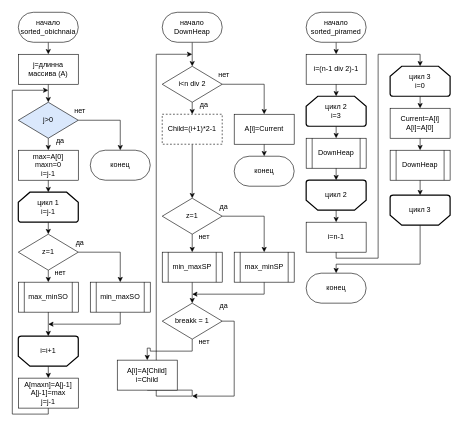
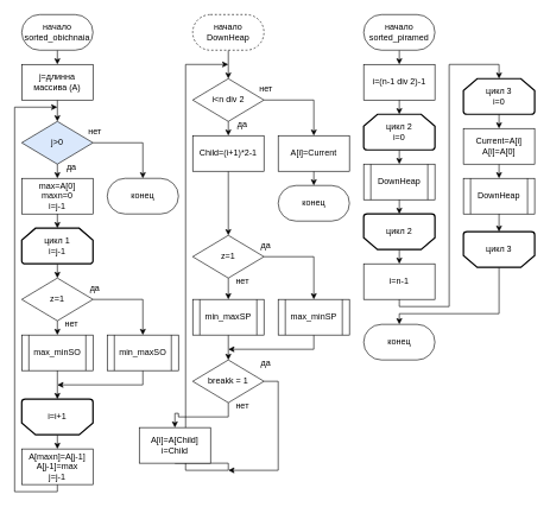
  <mxCell id="0" />
  <mxCell id="1" parent="0" />
  <mxCell id="2" style="edgeStyle=orthogonalEdgeStyle;rounded=0;orthogonalLoop=1;jettySize=auto;html=1;exitX=0.5;exitY=1;exitDx=0;exitDy=0;entryX=0.5;entryY=0;entryDx=0;entryDy=0;" edge="1" parent="1" source="3" target="5"><mxGeometry relative="1" as="geometry" /></mxCell>
  <mxCell id="3" value="начало&lt;br&gt;sorted_obichnaia" style="rounded=1;whiteSpace=wrap;html=1;arcSize=50;" vertex="1" parent="1"><mxGeometry x="30" y="20" width="100" height="50" as="geometry" /></mxCell>
  <mxCell id="4" style="edgeStyle=orthogonalEdgeStyle;rounded=0;orthogonalLoop=1;jettySize=auto;html=1;exitX=0.5;exitY=1;exitDx=0;exitDy=0;entryX=0.5;entryY=0;entryDx=0;entryDy=0;" edge="1" parent="1" source="5" target="8"><mxGeometry relative="1" as="geometry"><mxPoint x="80" y="160" as="targetPoint" /></mxGeometry></mxCell>
  <mxCell id="5" value="j=длинна массива (A)" style="rounded=0;whiteSpace=wrap;html=1;" vertex="1" parent="1"><mxGeometry x="30" y="90" width="100" height="50" as="geometry" /></mxCell>
  <mxCell id="6" style="edgeStyle=orthogonalEdgeStyle;rounded=0;orthogonalLoop=1;jettySize=auto;html=1;exitX=0.5;exitY=1;exitDx=0;exitDy=0;entryX=0.5;entryY=0;entryDx=0;entryDy=0;" edge="1" parent="1" source="8" target="11"><mxGeometry relative="1" as="geometry" /></mxCell>
  <mxCell id="7" style="edgeStyle=orthogonalEdgeStyle;rounded=0;orthogonalLoop=1;jettySize=auto;html=1;exitX=1;exitY=0.5;exitDx=0;exitDy=0;entryX=0.5;entryY=0;entryDx=0;entryDy=0;" edge="1" parent="1" source="8" target="29"><mxGeometry relative="1" as="geometry" /></mxCell>
  <mxCell id="8" value="j&amp;gt;0" style="rhombus;whiteSpace=wrap;html=1;fillColor=#dae8fc;" vertex="1" parent="1"><mxGeometry x="30" y="170" width="100" height="60" as="geometry" /></mxCell>
  <mxCell id="9" value="нет" style="text;html=1;strokeColor=none;fillColor=none;align=center;verticalAlign=middle;whiteSpace=wrap;rounded=0;" vertex="1" parent="1"><mxGeometry x="103" y="170" width="60" height="30" as="geometry" /></mxCell>
  <mxCell id="10" value="да" style="text;html=1;strokeColor=none;fillColor=none;align=center;verticalAlign=middle;whiteSpace=wrap;rounded=0;" vertex="1" parent="1"><mxGeometry x="70" y="220" width="60" height="30" as="geometry" /></mxCell>
  <mxCell id="11" value="&lt;div&gt;max=A[0]&lt;/div&gt;&lt;div&gt;&lt;span style=&quot;background-color: initial;&quot;&gt;maxn=0&lt;/span&gt;&lt;/div&gt;&lt;div&gt;&lt;span style=&quot;background-color: initial;&quot;&gt;i=j-1&lt;/span&gt;&lt;/div&gt;" style="rounded=0;whiteSpace=wrap;html=1;" vertex="1" parent="1"><mxGeometry x="30" y="250" width="100" height="50" as="geometry" /></mxCell>
  <mxCell id="12" style="edgeStyle=orthogonalEdgeStyle;rounded=0;orthogonalLoop=1;jettySize=auto;html=1;exitX=0.5;exitY=1;exitDx=0;exitDy=0;exitPerimeter=0;entryX=0.5;entryY=0;entryDx=0;entryDy=0;" edge="1" parent="1" source="13" target="17"><mxGeometry relative="1" as="geometry" /></mxCell>
  <mxCell id="13" value="цикл 1&lt;br&gt;i=j-1" style="strokeWidth=2;html=1;shape=mxgraph.flowchart.loop_limit;whiteSpace=wrap;" vertex="1" parent="1"><mxGeometry x="30" y="320" width="100" height="50" as="geometry" /></mxCell>
  <mxCell id="14" style="edgeStyle=orthogonalEdgeStyle;rounded=0;orthogonalLoop=1;jettySize=auto;html=1;exitX=0.5;exitY=1;exitDx=0;exitDy=0;entryX=0.5;entryY=0;entryDx=0;entryDy=0;entryPerimeter=0;" edge="1" parent="1" source="11" target="13"><mxGeometry relative="1" as="geometry" /></mxCell>
  <mxCell id="15" style="edgeStyle=orthogonalEdgeStyle;rounded=0;orthogonalLoop=1;jettySize=auto;html=1;exitX=1;exitY=0.5;exitDx=0;exitDy=0;entryX=0.5;entryY=0;entryDx=0;entryDy=0;" edge="1" parent="1" source="17" target="22"><mxGeometry relative="1" as="geometry" /></mxCell>
  <mxCell id="16" style="edgeStyle=orthogonalEdgeStyle;rounded=0;orthogonalLoop=1;jettySize=auto;html=1;exitX=0.5;exitY=1;exitDx=0;exitDy=0;entryX=0.5;entryY=0;entryDx=0;entryDy=0;" edge="1" parent="1" source="17" target="20"><mxGeometry relative="1" as="geometry" /></mxCell>
  <mxCell id="17" value="z=1" style="rhombus;whiteSpace=wrap;html=1;" vertex="1" parent="1"><mxGeometry x="30" y="390" width="100" height="60" as="geometry" /></mxCell>
  <mxCell id="18" value="да" style="text;html=1;strokeColor=none;fillColor=none;align=center;verticalAlign=middle;whiteSpace=wrap;rounded=0;" vertex="1" parent="1"><mxGeometry x="103" y="390" width="60" height="30" as="geometry" /></mxCell>
  <mxCell id="19" value="нет" style="text;html=1;strokeColor=none;fillColor=none;align=center;verticalAlign=middle;whiteSpace=wrap;rounded=0;" vertex="1" parent="1"><mxGeometry x="70" y="440" width="60" height="30" as="geometry" /></mxCell>
  <mxCell id="20" value="max_minSO" style="shape=process;whiteSpace=wrap;html=1;backgroundOutline=1;" vertex="1" parent="1"><mxGeometry x="30" y="470" width="100" height="50" as="geometry" /></mxCell>
  <mxCell id="21" style="edgeStyle=orthogonalEdgeStyle;rounded=0;orthogonalLoop=1;jettySize=auto;html=1;exitX=0.5;exitY=1;exitDx=0;exitDy=0;" edge="1" parent="1" source="22"><mxGeometry relative="1" as="geometry"><mxPoint x="80" y="540" as="targetPoint" /><Array as="points"><mxPoint x="200" y="540" /></Array></mxGeometry></mxCell>
  <mxCell id="22" value="min_maxSO" style="shape=process;whiteSpace=wrap;html=1;backgroundOutline=1;" vertex="1" parent="1"><mxGeometry x="150" y="470" width="100" height="50" as="geometry" /></mxCell>
  <mxCell id="23" style="edgeStyle=orthogonalEdgeStyle;rounded=0;orthogonalLoop=1;jettySize=auto;html=1;exitX=0.5;exitY=1;exitDx=0;exitDy=0;" edge="1" parent="1" source="24"><mxGeometry relative="1" as="geometry"><mxPoint x="80" y="150" as="targetPoint" /><Array as="points"><mxPoint x="80" y="690" /><mxPoint x="20" y="690" /><mxPoint x="20" y="150" /></Array></mxGeometry></mxCell>
  <mxCell id="24" value="&lt;div&gt;A[maxn]=A[j-1]&lt;/div&gt;&lt;div&gt;&lt;span style=&quot;background-color: initial;&quot;&gt;A[j-1]=max&lt;/span&gt;&lt;/div&gt;&lt;div&gt;j=j-1&lt;/div&gt;" style="rounded=0;whiteSpace=wrap;html=1;" vertex="1" parent="1"><mxGeometry x="30" y="630" width="100" height="50" as="geometry" /></mxCell>
  <mxCell id="25" style="edgeStyle=orthogonalEdgeStyle;rounded=0;orthogonalLoop=1;jettySize=auto;html=1;exitX=0.5;exitY=0;exitDx=0;exitDy=0;exitPerimeter=0;entryX=0.5;entryY=0;entryDx=0;entryDy=0;" edge="1" parent="1" source="26" target="24"><mxGeometry relative="1" as="geometry" /></mxCell>
  <mxCell id="26" value="" style="strokeWidth=2;html=1;shape=mxgraph.flowchart.loop_limit;whiteSpace=wrap;rotation=-180;" vertex="1" parent="1"><mxGeometry x="30" y="560" width="100" height="50" as="geometry" /></mxCell>
  <mxCell id="27" value="i=i+1" style="text;html=1;strokeColor=none;fillColor=none;align=center;verticalAlign=middle;whiteSpace=wrap;rounded=0;" vertex="1" parent="1"><mxGeometry x="50" y="570" width="60" height="30" as="geometry" /></mxCell>
  <mxCell id="28" style="edgeStyle=orthogonalEdgeStyle;rounded=0;orthogonalLoop=1;jettySize=auto;html=1;exitX=0.5;exitY=1;exitDx=0;exitDy=0;entryX=0.5;entryY=1;entryDx=0;entryDy=0;entryPerimeter=0;" edge="1" parent="1" source="20" target="26"><mxGeometry relative="1" as="geometry" /></mxCell>
  <mxCell id="29" value="конец" style="rounded=1;whiteSpace=wrap;html=1;arcSize=50;" vertex="1" parent="1"><mxGeometry x="150" y="250" width="100" height="50" as="geometry" /></mxCell>
  <mxCell id="30" style="edgeStyle=orthogonalEdgeStyle;rounded=0;orthogonalLoop=1;jettySize=auto;html=1;exitX=0.5;exitY=1;exitDx=0;exitDy=0;entryX=0.5;entryY=0;entryDx=0;entryDy=0;" edge="1" parent="1" source="31" target="34"><mxGeometry relative="1" as="geometry" /></mxCell>
- <mxCell id="31" value="начало&lt;br&gt;DownHeap" style="rounded=1;whiteSpace=wrap;html=1;arcSize=50;" vertex="1" parent="1"><mxGeometry x="270" y="20" width="100" height="50" as="geometry" /></mxCell>
+ <mxCell id="31" value="начало&lt;br&gt;DownHeap" style="rounded=1;whiteSpace=wrap;html=1;arcSize=50;dashed=1;" vertex="1" parent="1"><mxGeometry x="270" y="20" width="100" height="50" as="geometry" /></mxCell>
  <mxCell id="32" style="edgeStyle=orthogonalEdgeStyle;rounded=0;orthogonalLoop=1;jettySize=auto;html=1;exitX=0.5;exitY=1;exitDx=0;exitDy=0;entryX=0.5;entryY=0;entryDx=0;entryDy=0;" edge="1" parent="1" source="34" target="38"><mxGeometry relative="1" as="geometry" /></mxCell>
  <mxCell id="33" style="edgeStyle=orthogonalEdgeStyle;rounded=0;orthogonalLoop=1;jettySize=auto;html=1;exitX=1;exitY=0.5;exitDx=0;exitDy=0;entryX=0.5;entryY=0;entryDx=0;entryDy=0;" edge="1" parent="1" source="34" target="56"><mxGeometry relative="1" as="geometry" /></mxCell>
  <mxCell id="34" value="i&amp;lt;n div 2" style="rhombus;whiteSpace=wrap;html=1;" vertex="1" parent="1"><mxGeometry x="270" y="110" width="100" height="60" as="geometry" /></mxCell>
  <mxCell id="35" value="нет" style="text;html=1;strokeColor=none;fillColor=none;align=center;verticalAlign=middle;whiteSpace=wrap;rounded=0;" vertex="1" parent="1"><mxGeometry x="343" y="110" width="60" height="30" as="geometry" /></mxCell>
  <mxCell id="36" value="да" style="text;html=1;strokeColor=none;fillColor=none;align=center;verticalAlign=middle;whiteSpace=wrap;rounded=0;" vertex="1" parent="1"><mxGeometry x="310" y="160" width="60" height="30" as="geometry" /></mxCell>
  <mxCell id="37" style="edgeStyle=orthogonalEdgeStyle;rounded=0;orthogonalLoop=1;jettySize=auto;html=1;exitX=0.5;exitY=1;exitDx=0;exitDy=0;entryX=0.5;entryY=0;entryDx=0;entryDy=0;" edge="1" parent="1" source="38" target="41"><mxGeometry relative="1" as="geometry" /></mxCell>
- <mxCell id="38" value="Child=(i+1)*2-1" style="rounded=0;whiteSpace=wrap;html=1;dashed=1;" vertex="1" parent="1"><mxGeometry x="270" y="190" width="100" height="50" as="geometry" /></mxCell>
+ <mxCell id="38" value="Child=(i+1)*2-1" style="rounded=0;whiteSpace=wrap;html=1;" vertex="1" parent="1"><mxGeometry x="270" y="190" width="100" height="50" as="geometry" /></mxCell>
  <mxCell id="39" style="edgeStyle=orthogonalEdgeStyle;rounded=0;orthogonalLoop=1;jettySize=auto;html=1;exitX=1;exitY=0.5;exitDx=0;exitDy=0;entryX=0.5;entryY=0;entryDx=0;entryDy=0;" edge="1" parent="1" source="41" target="47"><mxGeometry relative="1" as="geometry" /></mxCell>
  <mxCell id="40" style="edgeStyle=orthogonalEdgeStyle;rounded=0;orthogonalLoop=1;jettySize=auto;html=1;exitX=0.5;exitY=1;exitDx=0;exitDy=0;entryX=0.5;entryY=0;entryDx=0;entryDy=0;" edge="1" parent="1" source="41" target="45"><mxGeometry relative="1" as="geometry" /></mxCell>
  <mxCell id="41" value="z=1" style="rhombus;whiteSpace=wrap;html=1;" vertex="1" parent="1"><mxGeometry x="270" y="330" width="100" height="60" as="geometry" /></mxCell>
  <mxCell id="42" value="да" style="text;html=1;strokeColor=none;fillColor=none;align=center;verticalAlign=middle;whiteSpace=wrap;rounded=0;" vertex="1" parent="1"><mxGeometry x="343" y="330" width="60" height="30" as="geometry" /></mxCell>
  <mxCell id="43" value="нет" style="text;html=1;strokeColor=none;fillColor=none;align=center;verticalAlign=middle;whiteSpace=wrap;rounded=0;" vertex="1" parent="1"><mxGeometry x="310" y="380" width="60" height="30" as="geometry" /></mxCell>
  <mxCell id="44" style="edgeStyle=orthogonalEdgeStyle;rounded=0;orthogonalLoop=1;jettySize=auto;html=1;exitX=0.5;exitY=1;exitDx=0;exitDy=0;entryX=0.5;entryY=0;entryDx=0;entryDy=0;" edge="1" parent="1" source="45" target="50"><mxGeometry relative="1" as="geometry" /></mxCell>
  <mxCell id="45" value="min_maxSP" style="shape=process;whiteSpace=wrap;html=1;backgroundOutline=1;" vertex="1" parent="1"><mxGeometry x="270" y="420" width="100" height="50" as="geometry" /></mxCell>
  <mxCell id="46" style="edgeStyle=orthogonalEdgeStyle;rounded=0;orthogonalLoop=1;jettySize=auto;html=1;exitX=0.5;exitY=1;exitDx=0;exitDy=0;" edge="1" parent="1" source="47"><mxGeometry relative="1" as="geometry"><mxPoint x="320" y="490" as="targetPoint" /><Array as="points"><mxPoint x="440" y="490" /></Array></mxGeometry></mxCell>
  <mxCell id="47" value="max_minSP" style="shape=process;whiteSpace=wrap;html=1;backgroundOutline=1;" vertex="1" parent="1"><mxGeometry x="390" y="420" width="100" height="50" as="geometry" /></mxCell>
  <mxCell id="48" style="edgeStyle=orthogonalEdgeStyle;rounded=0;orthogonalLoop=1;jettySize=auto;html=1;exitX=0.5;exitY=1;exitDx=0;exitDy=0;entryX=0.5;entryY=0;entryDx=0;entryDy=0;" edge="1" parent="1" source="50" target="54"><mxGeometry relative="1" as="geometry" /></mxCell>
  <mxCell id="49" style="edgeStyle=orthogonalEdgeStyle;rounded=0;orthogonalLoop=1;jettySize=auto;html=1;exitX=1;exitY=0.5;exitDx=0;exitDy=0;" edge="1" parent="1" source="50"><mxGeometry relative="1" as="geometry"><mxPoint x="320" y="660" as="targetPoint" /><Array as="points"><mxPoint x="390" y="535" /><mxPoint x="390" y="660" /></Array></mxGeometry></mxCell>
  <mxCell id="50" value="breakk = 1" style="rhombus;whiteSpace=wrap;html=1;" vertex="1" parent="1"><mxGeometry x="270" y="505" width="100" height="60" as="geometry" /></mxCell>
  <mxCell id="51" value="да" style="text;html=1;strokeColor=none;fillColor=none;align=center;verticalAlign=middle;whiteSpace=wrap;rounded=0;" vertex="1" parent="1"><mxGeometry x="343" y="495" width="60" height="30" as="geometry" /></mxCell>
  <mxCell id="52" value="нет" style="text;html=1;strokeColor=none;fillColor=none;align=center;verticalAlign=middle;whiteSpace=wrap;rounded=0;" vertex="1" parent="1"><mxGeometry x="310" y="555" width="60" height="30" as="geometry" /></mxCell>
  <mxCell id="53" style="edgeStyle=orthogonalEdgeStyle;rounded=0;orthogonalLoop=1;jettySize=auto;html=1;exitX=0.5;exitY=1;exitDx=0;exitDy=0;" edge="1" parent="1" source="54"><mxGeometry relative="1" as="geometry"><mxPoint x="320" y="90" as="targetPoint" /><Array as="points"><mxPoint x="320" y="660" /><mxPoint x="260" y="660" /><mxPoint x="260" y="90" /></Array></mxGeometry></mxCell>
  <mxCell id="54" value="&lt;div&gt;A[i]=A[Child]&lt;/div&gt;&lt;div&gt;&lt;span style=&quot;background-color: initial;&quot;&gt;i=Child&lt;/span&gt;&lt;/div&gt;" style="rounded=0;whiteSpace=wrap;html=1;" vertex="1" parent="1"><mxGeometry x="195" y="600" width="100" height="50" as="geometry" /></mxCell>
  <mxCell id="55" style="edgeStyle=orthogonalEdgeStyle;rounded=0;orthogonalLoop=1;jettySize=auto;html=1;exitX=0.5;exitY=1;exitDx=0;exitDy=0;entryX=0.5;entryY=0;entryDx=0;entryDy=0;" edge="1" parent="1" source="56" target="57"><mxGeometry relative="1" as="geometry" /></mxCell>
  <mxCell id="56" value="A[i]=Current" style="rounded=0;whiteSpace=wrap;html=1;" vertex="1" parent="1"><mxGeometry x="390" y="190" width="100" height="50" as="geometry" /></mxCell>
  <mxCell id="57" value="конец" style="rounded=1;whiteSpace=wrap;html=1;arcSize=50;" vertex="1" parent="1"><mxGeometry x="390" y="260" width="100" height="50" as="geometry" /></mxCell>
  <mxCell id="58" style="edgeStyle=orthogonalEdgeStyle;rounded=0;orthogonalLoop=1;jettySize=auto;html=1;exitX=0.5;exitY=1;exitDx=0;exitDy=0;entryX=0.5;entryY=0;entryDx=0;entryDy=0;" edge="1" parent="1" source="59"><mxGeometry relative="1" as="geometry"><mxPoint x="560" y="90" as="targetPoint" /></mxGeometry></mxCell>
  <mxCell id="59" value="начало&lt;br&gt;sorted_piramed" style="rounded=1;whiteSpace=wrap;html=1;arcSize=50;" vertex="1" parent="1"><mxGeometry x="510" y="20" width="100" height="50" as="geometry" /></mxCell>
  <mxCell id="60" style="edgeStyle=orthogonalEdgeStyle;rounded=0;orthogonalLoop=1;jettySize=auto;html=1;exitX=0.5;exitY=1;exitDx=0;exitDy=0;exitPerimeter=0;entryX=0.5;entryY=0;entryDx=0;entryDy=0;" edge="1" parent="1" source="61" target="64"><mxGeometry relative="1" as="geometry" /></mxCell>
- <mxCell id="61" value="цикл 2&lt;br&gt;i=3" style="strokeWidth=2;html=1;shape=mxgraph.flowchart.loop_limit;whiteSpace=wrap;" vertex="1" parent="1"><mxGeometry x="510" y="160" width="100" height="50" as="geometry" /></mxCell>
+ <mxCell id="61" value="цикл 2&lt;br&gt;i=0" style="strokeWidth=2;html=1;shape=mxgraph.flowchart.loop_limit;whiteSpace=wrap;" vertex="1" parent="1"><mxGeometry x="510" y="160" width="100" height="50" as="geometry" /></mxCell>
  <mxCell id="62" value="i=(n-1 div 2)-1" style="rounded=0;whiteSpace=wrap;html=1;" vertex="1" parent="1"><mxGeometry x="510" y="90" width="100" height="50" as="geometry" /></mxCell>
  <mxCell id="63" style="edgeStyle=orthogonalEdgeStyle;rounded=0;orthogonalLoop=1;jettySize=auto;html=1;exitX=0.5;exitY=1;exitDx=0;exitDy=0;entryX=0.5;entryY=0;entryDx=0;entryDy=0;entryPerimeter=0;" edge="1" parent="1" source="62" target="61"><mxGeometry relative="1" as="geometry" /></mxCell>
  <mxCell id="64" value="DownHeap" style="shape=process;whiteSpace=wrap;html=1;backgroundOutline=1;" vertex="1" parent="1"><mxGeometry x="510" y="230" width="100" height="50" as="geometry" /></mxCell>
  <mxCell id="65" style="edgeStyle=orthogonalEdgeStyle;rounded=0;orthogonalLoop=1;jettySize=auto;html=1;exitX=0.5;exitY=0;exitDx=0;exitDy=0;exitPerimeter=0;entryX=0.5;entryY=0;entryDx=0;entryDy=0;" edge="1" parent="1" source="66" target="69"><mxGeometry relative="1" as="geometry" /></mxCell>
  <mxCell id="66" value="" style="strokeWidth=2;html=1;shape=mxgraph.flowchart.loop_limit;whiteSpace=wrap;rotation=-180;" vertex="1" parent="1"><mxGeometry x="510" y="300" width="100" height="50" as="geometry" /></mxCell>
  <mxCell id="67" value="цикл 2" style="text;html=1;strokeColor=none;fillColor=none;align=center;verticalAlign=middle;whiteSpace=wrap;rounded=0;" vertex="1" parent="1"><mxGeometry x="530" y="310" width="60" height="30" as="geometry" /></mxCell>
  <mxCell id="68" style="edgeStyle=orthogonalEdgeStyle;rounded=0;orthogonalLoop=1;jettySize=auto;html=1;exitX=0.5;exitY=1;exitDx=0;exitDy=0;entryX=0.5;entryY=1;entryDx=0;entryDy=0;entryPerimeter=0;" edge="1" parent="1" source="64" target="66"><mxGeometry relative="1" as="geometry" /></mxCell>
  <mxCell id="69" value="i=n-1" style="rounded=0;whiteSpace=wrap;html=1;" vertex="1" parent="1"><mxGeometry x="510" y="370" width="100" height="50" as="geometry" /></mxCell>
  <mxCell id="70" style="edgeStyle=orthogonalEdgeStyle;rounded=0;orthogonalLoop=1;jettySize=auto;html=1;exitX=0.5;exitY=1;exitDx=0;exitDy=0;exitPerimeter=0;entryX=0.5;entryY=0;entryDx=0;entryDy=0;" edge="1" parent="1" source="71" target="79"><mxGeometry relative="1" as="geometry" /></mxCell>
  <mxCell id="71" value="цикл 3&lt;br&gt;i=0" style="strokeWidth=2;html=1;shape=mxgraph.flowchart.loop_limit;whiteSpace=wrap;" vertex="1" parent="1"><mxGeometry x="650" y="110" width="100" height="50" as="geometry" /></mxCell>
  <mxCell id="72" value="DownHeap" style="shape=process;whiteSpace=wrap;html=1;backgroundOutline=1;" vertex="1" parent="1"><mxGeometry x="650" y="250" width="100" height="50" as="geometry" /></mxCell>
  <mxCell id="73" style="edgeStyle=orthogonalEdgeStyle;rounded=0;orthogonalLoop=1;jettySize=auto;html=1;exitX=0.5;exitY=0;exitDx=0;exitDy=0;exitPerimeter=0;entryX=0.5;entryY=0;entryDx=0;entryDy=0;" edge="1" parent="1" source="74" target="80"><mxGeometry relative="1" as="geometry"><Array as="points"><mxPoint x="700" y="440" /><mxPoint x="560" y="440" /></Array></mxGeometry></mxCell>
  <mxCell id="74" value="" style="strokeWidth=2;html=1;shape=mxgraph.flowchart.loop_limit;whiteSpace=wrap;rotation=-180;" vertex="1" parent="1"><mxGeometry x="650" y="325" width="100" height="50" as="geometry" /></mxCell>
  <mxCell id="75" value="цикл 3" style="text;html=1;strokeColor=none;fillColor=none;align=center;verticalAlign=middle;whiteSpace=wrap;rounded=0;" vertex="1" parent="1"><mxGeometry x="670" y="335" width="60" height="30" as="geometry" /></mxCell>
  <mxCell id="76" style="edgeStyle=orthogonalEdgeStyle;rounded=0;orthogonalLoop=1;jettySize=auto;html=1;exitX=0.5;exitY=1;exitDx=0;exitDy=0;entryX=0.5;entryY=1;entryDx=0;entryDy=0;entryPerimeter=0;" edge="1" parent="1" source="72" target="74"><mxGeometry relative="1" as="geometry" /></mxCell>
  <mxCell id="77" style="edgeStyle=orthogonalEdgeStyle;rounded=0;orthogonalLoop=1;jettySize=auto;html=1;exitX=0.5;exitY=1;exitDx=0;exitDy=0;entryX=0.5;entryY=0;entryDx=0;entryDy=0;entryPerimeter=0;" edge="1" parent="1" source="69" target="71"><mxGeometry relative="1" as="geometry"><Array as="points"><mxPoint x="560" y="430" /><mxPoint x="630" y="430" /><mxPoint x="630" y="90" /><mxPoint x="700" y="90" /></Array></mxGeometry></mxCell>
  <mxCell id="78" style="edgeStyle=orthogonalEdgeStyle;rounded=0;orthogonalLoop=1;jettySize=auto;html=1;exitX=0.5;exitY=1;exitDx=0;exitDy=0;entryX=0.5;entryY=0;entryDx=0;entryDy=0;" edge="1" parent="1" source="79" target="72"><mxGeometry relative="1" as="geometry" /></mxCell>
  <mxCell id="79" value="&lt;div&gt;Current=A[i]&lt;/div&gt;&lt;div&gt;&lt;span style=&quot;background-color: initial;&quot;&gt;A[i]=A[0]&lt;/span&gt;&lt;/div&gt;" style="rounded=0;whiteSpace=wrap;html=1;" vertex="1" parent="1"><mxGeometry x="650" y="180" width="100" height="50" as="geometry" /></mxCell>
  <mxCell id="80" value="конец" style="rounded=1;whiteSpace=wrap;html=1;arcSize=50;" vertex="1" parent="1"><mxGeometry x="510" y="455" width="100" height="50" as="geometry" /></mxCell>
